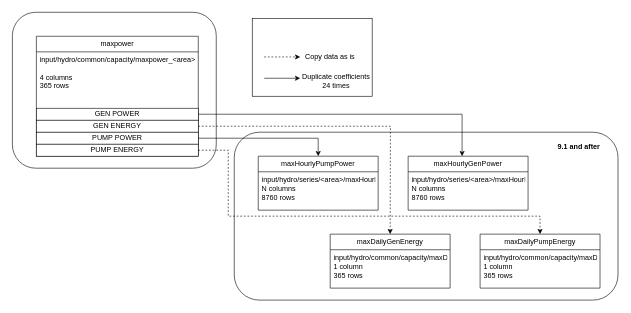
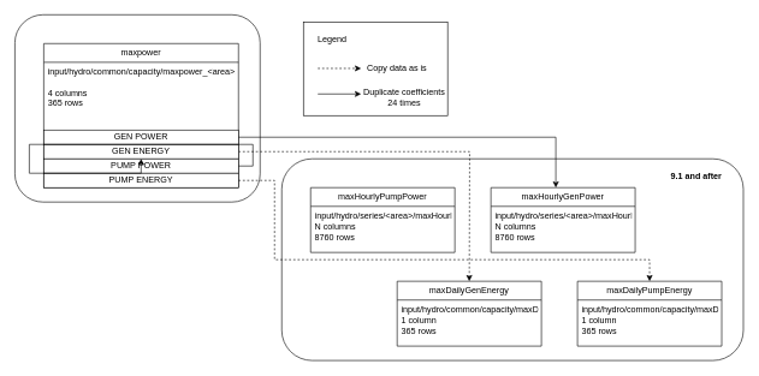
  <mxCell id="0" />
  <mxCell id="1" parent="0" />
  <mxCell id="2" value="" style="rounded=1;whiteSpace=wrap;html=1;" vertex="1" parent="1"><mxGeometry x="390" y="220" width="640" height="280" as="geometry" /></mxCell>
  <mxCell id="3" value="" style="rounded=1;whiteSpace=wrap;html=1;" vertex="1" parent="1"><mxGeometry x="20" y="20" width="340" height="260" as="geometry" /></mxCell>
  <mxCell id="4" value="" style="html=1;whiteSpace=wrap;" vertex="1" parent="1"><mxGeometry x="420" y="30" width="200" height="130" as="geometry" /></mxCell>
  <mxCell id="5" value="maxpower" style="swimlane;fontStyle=0;childLayout=stackLayout;horizontal=1;startSize=26;fillColor=none;horizontalStack=0;resizeParent=1;resizeParentMax=0;resizeLast=0;collapsible=1;marginBottom=0;whiteSpace=wrap;html=1;" vertex="1" parent="1"><mxGeometry x="60" y="60" width="270" height="200" as="geometry" /></mxCell>
  <mxCell id="6" value="&lt;div&gt;input/hydro/common/capacity/maxpower_&amp;lt;area&amp;gt;.txt&lt;/div&gt;&lt;div&gt;&lt;br&gt;&lt;/div&gt;&lt;div&gt;4 columns&lt;br&gt;&lt;/div&gt;&lt;div&gt;365 rows&lt;br&gt;&lt;/div&gt;" style="text;strokeColor=none;fillColor=none;align=left;verticalAlign=top;spacingLeft=4;spacingRight=4;overflow=hidden;rotatable=0;points=[[0,0.5],[1,0.5]];portConstraint=eastwest;whiteSpace=wrap;html=1;" vertex="1" parent="5"><mxGeometry y="26" width="270" height="94" as="geometry" /></mxCell>
  <mxCell id="7" value="GEN POWER" style="rounded=0;whiteSpace=wrap;html=1;" vertex="1" parent="5"><mxGeometry y="120" width="270" height="20" as="geometry" /></mxCell>
  <mxCell id="8" style="edgeStyle=orthogonalEdgeStyle;rounded=0;orthogonalLoop=1;jettySize=auto;html=1;exitX=1;exitY=0.5;exitDx=0;exitDy=0;dashed=1;" edge="1" parent="5" source="9"><mxGeometry relative="1" as="geometry"><mxPoint x="590" y="330" as="targetPoint" /></mxGeometry></mxCell>
  <mxCell id="9" value="GEN ENERGY" style="rounded=0;whiteSpace=wrap;html=1;" vertex="1" parent="5"><mxGeometry y="140" width="270" height="20" as="geometry" /></mxCell>
  <mxCell id="10" value="PUMP POWER" style="rounded=0;whiteSpace=wrap;html=1;" vertex="1" parent="5"><mxGeometry y="160" width="270" height="20" as="geometry" /></mxCell>
  <mxCell id="11" value="PUMP ENERGY" style="rounded=0;whiteSpace=wrap;html=1;" vertex="1" parent="5"><mxGeometry y="180" width="270" height="20" as="geometry" /></mxCell>
- <mxCell id="12" style="edgeStyle=orthogonalEdgeStyle;rounded=0;orthogonalLoop=1;jettySize=auto;html=1;exitX=1;exitY=0.5;exitDx=0;exitDy=0;entryX=0.5;entryY=0;entryDx=0;entryDy=0;" edge="1" parent="1" source="10" target="14"><mxGeometry relative="1" as="geometry"><mxPoint x="530" y="250" as="targetPoint" /></mxGeometry></mxCell>
+ <mxCell id="12" style="edgeStyle=orthogonalEdgeStyle;rounded=0;orthogonalLoop=1;jettySize=auto;html=1;exitX=1;exitY=0.5;exitDx=0;exitDy=0;" edge="1" parent="1" source="10" target="9"><mxGeometry relative="1" as="geometry"><mxPoint x="530" y="250" as="targetPoint" /></mxGeometry></mxCell>
  <mxCell id="13" style="edgeStyle=orthogonalEdgeStyle;rounded=0;orthogonalLoop=1;jettySize=auto;html=1;exitX=1;exitY=0.5;exitDx=0;exitDy=0;entryX=0.5;entryY=0;entryDx=0;entryDy=0;" edge="1" parent="1" source="7"><mxGeometry relative="1" as="geometry"><mxPoint x="770" y="260" as="targetPoint" /><Array as="points"><mxPoint x="770" y="190" /></Array></mxGeometry></mxCell>
  <mxCell id="14" value="maxHourlyPumpPower" style="swimlane;fontStyle=0;childLayout=stackLayout;horizontal=1;startSize=26;fillColor=none;horizontalStack=0;resizeParent=1;resizeParentMax=0;resizeLast=0;collapsible=1;marginBottom=0;whiteSpace=wrap;html=1;" vertex="1" parent="1"><mxGeometry x="430" y="260" width="200" height="90" as="geometry" /></mxCell>
  <mxCell id="15" value="&lt;div&gt;input/hydro/series/&amp;lt;area&amp;gt;/maxHourlyPumpPower.txt&lt;br&gt;&lt;/div&gt;&lt;div&gt;N columns&lt;/div&gt;&lt;div&gt;8760 rows&lt;br&gt;&lt;/div&gt;" style="text;strokeColor=none;fillColor=none;align=left;verticalAlign=top;spacingLeft=4;spacingRight=4;overflow=hidden;rotatable=0;points=[[0,0.5],[1,0.5]];portConstraint=eastwest;whiteSpace=wrap;html=1;" vertex="1" parent="14"><mxGeometry y="26" width="200" height="64" as="geometry" /></mxCell>
  <mxCell id="16" style="edgeStyle=orthogonalEdgeStyle;rounded=0;orthogonalLoop=1;jettySize=auto;html=1;exitX=1;exitY=0.5;exitDx=0;exitDy=0;entryX=0.5;entryY=0;entryDx=0;entryDy=0;dashed=1;" edge="1" parent="1" source="11"><mxGeometry relative="1" as="geometry"><mxPoint x="900" y="390" as="targetPoint" /><Array as="points"><mxPoint x="380" y="250" /><mxPoint x="380" y="360" /><mxPoint x="900" y="360" /></Array></mxGeometry></mxCell>
  <mxCell id="17" value="" style="endArrow=classic;html=1;rounded=0;dashed=1;" edge="1" parent="1"><mxGeometry width="50" height="50" relative="1" as="geometry"><mxPoint x="440" y="94.5" as="sourcePoint" /><mxPoint x="500" y="94.5" as="targetPoint" /></mxGeometry></mxCell>
  <mxCell id="18" value="Copy data as is" style="text;html=1;align=center;verticalAlign=middle;whiteSpace=wrap;rounded=0;" vertex="1" parent="1"><mxGeometry x="500" y="80" width="100" height="30" as="geometry" /></mxCell>
  <mxCell id="19" value="" style="endArrow=classic;html=1;rounded=0;" edge="1" parent="1"><mxGeometry width="50" height="50" relative="1" as="geometry"><mxPoint x="440" y="130" as="sourcePoint" /><mxPoint x="500" y="130" as="targetPoint" /></mxGeometry></mxCell>
  <mxCell id="20" value="Duplicate coefficients 24 times" style="text;html=1;align=center;verticalAlign=middle;whiteSpace=wrap;rounded=0;" vertex="1" parent="1"><mxGeometry x="500" y="120" width="120" height="30" as="geometry" /></mxCell>
+ <mxCell id="21" value="Legend" style="text;html=1;align=center;verticalAlign=middle;whiteSpace=wrap;rounded=0;" vertex="1" parent="1"><mxGeometry x="430" y="40" width="60" height="30" as="geometry" /></mxCell>
  <mxCell id="22" value="9.1 and after" style="text;html=1;align=center;verticalAlign=middle;whiteSpace=wrap;rounded=0;fontStyle=1" vertex="1" parent="1"><mxGeometry x="920" y="230" width="90" height="30" as="geometry" /></mxCell>
  <mxCell id="23" value="maxDailyGenEnergy" style="swimlane;fontStyle=0;childLayout=stackLayout;horizontal=1;startSize=26;fillColor=none;horizontalStack=0;resizeParent=1;resizeParentMax=0;resizeLast=0;collapsible=1;marginBottom=0;whiteSpace=wrap;html=1;" vertex="1" parent="1"><mxGeometry x="550" y="390" width="200" height="90" as="geometry" /></mxCell>
  <mxCell id="24" value="&lt;div&gt;input/hydro/common/capacity/maxDailyGenEnergy_&amp;lt;area&amp;gt;.txt&lt;/div&gt;&lt;div&gt;1 column&lt;/div&gt;&lt;div&gt;365 rows&lt;br&gt;&lt;/div&gt;" style="text;strokeColor=none;fillColor=none;align=left;verticalAlign=top;spacingLeft=4;spacingRight=4;overflow=hidden;rotatable=0;points=[[0,0.5],[1,0.5]];portConstraint=eastwest;whiteSpace=wrap;html=1;" vertex="1" parent="23"><mxGeometry y="26" width="200" height="64" as="geometry" /></mxCell>
  <mxCell id="25" value="maxDailyPumpEnergy" style="swimlane;fontStyle=0;childLayout=stackLayout;horizontal=1;startSize=26;fillColor=none;horizontalStack=0;resizeParent=1;resizeParentMax=0;resizeLast=0;collapsible=1;marginBottom=0;whiteSpace=wrap;html=1;" vertex="1" parent="1"><mxGeometry x="800" y="390" width="200" height="90" as="geometry" /></mxCell>
  <mxCell id="26" value="&lt;div&gt;input/hydro/common/capacity/maxDailyPumpEnergy_&amp;lt;area&amp;gt;.txt&lt;/div&gt;&lt;div&gt;1 column&lt;/div&gt;&lt;div&gt;365 rows&lt;br&gt;&lt;/div&gt;" style="text;strokeColor=none;fillColor=none;align=left;verticalAlign=top;spacingLeft=4;spacingRight=4;overflow=hidden;rotatable=0;points=[[0,0.5],[1,0.5]];portConstraint=eastwest;whiteSpace=wrap;html=1;" vertex="1" parent="25"><mxGeometry y="26" width="200" height="64" as="geometry" /></mxCell>
  <mxCell id="27" value="maxHourlyGenPower" style="swimlane;fontStyle=0;childLayout=stackLayout;horizontal=1;startSize=26;fillColor=none;horizontalStack=0;resizeParent=1;resizeParentMax=0;resizeLast=0;collapsible=1;marginBottom=0;whiteSpace=wrap;html=1;" vertex="1" parent="1"><mxGeometry x="680" y="260" width="200" height="90" as="geometry" /></mxCell>
  <mxCell id="28" value="&lt;div&gt;input/hydro/series/&amp;lt;area&amp;gt;/maxHourlyGenPower.txt&lt;br&gt;&lt;/div&gt;&lt;div&gt;N columns&lt;/div&gt;&lt;div&gt;8760 rows&lt;br&gt;&lt;/div&gt;" style="text;strokeColor=none;fillColor=none;align=left;verticalAlign=top;spacingLeft=4;spacingRight=4;overflow=hidden;rotatable=0;points=[[0,0.5],[1,0.5]];portConstraint=eastwest;whiteSpace=wrap;html=1;" vertex="1" parent="27"><mxGeometry y="26" width="200" height="64" as="geometry" /></mxCell>
